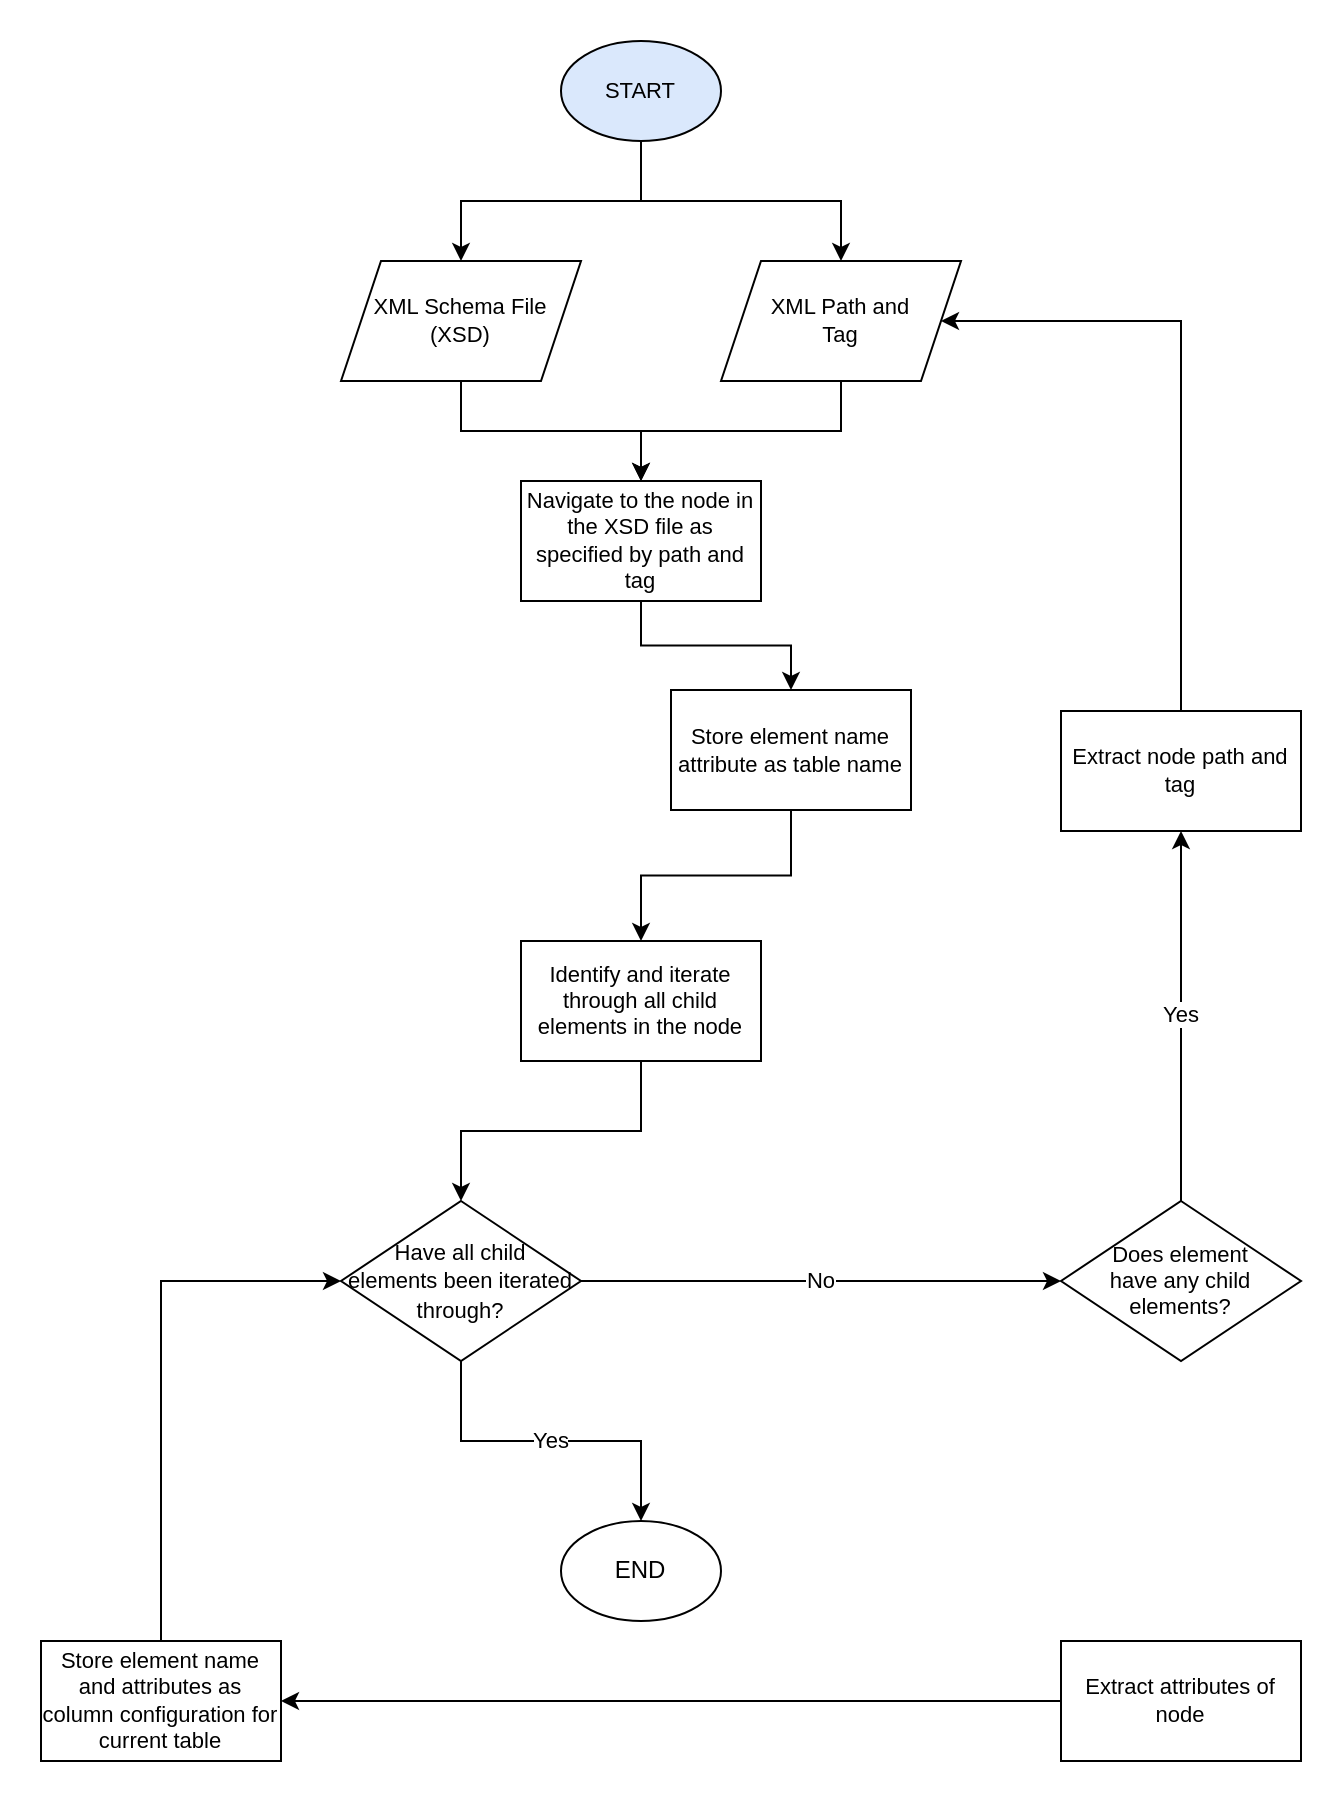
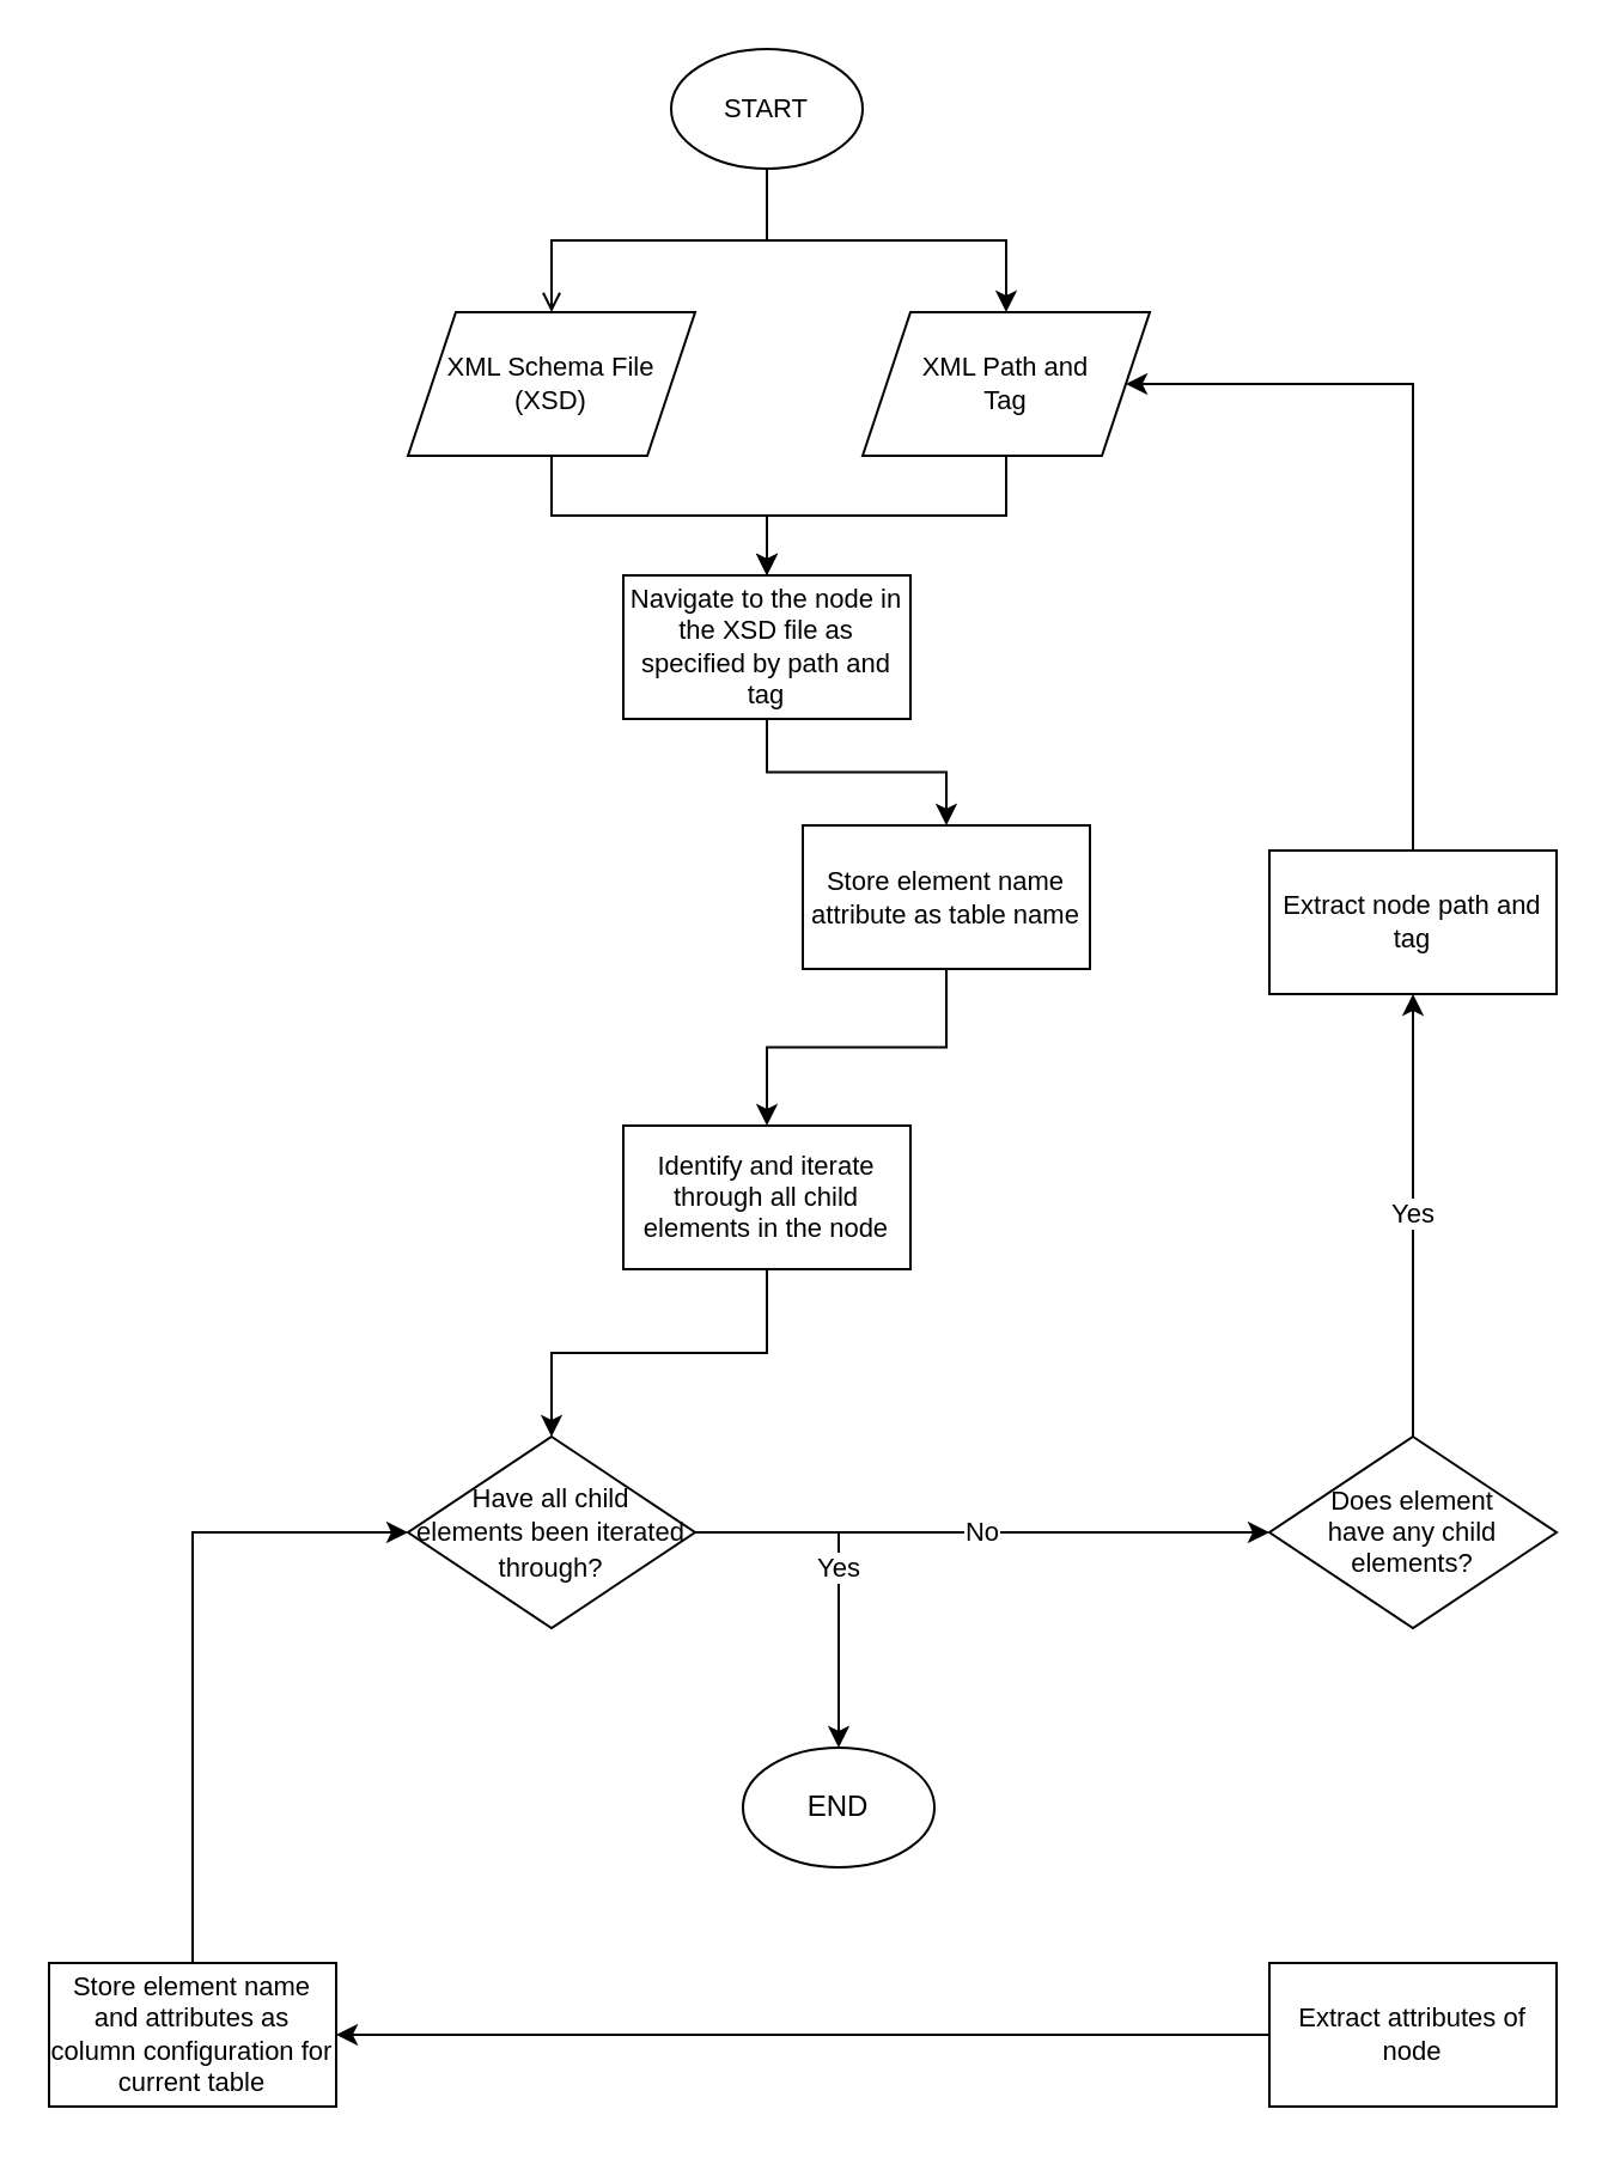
  <mxCell id="0" />
  <mxCell id="1" parent="0" />
- <mxCell id="2" style="edgeStyle=orthogonalEdgeStyle;rounded=0;orthogonalLoop=1;jettySize=auto;html=1;fontSize=11;" edge="1" parent="1" source="4" target="6"><mxGeometry relative="1" as="geometry" /></mxCell>
+ <mxCell id="2" style="edgeStyle=orthogonalEdgeStyle;rounded=0;orthogonalLoop=1;jettySize=auto;html=1;fontSize=11;endArrow=open;" edge="1" parent="1" source="4" target="6"><mxGeometry relative="1" as="geometry" /></mxCell>
  <mxCell id="3" style="edgeStyle=orthogonalEdgeStyle;rounded=0;orthogonalLoop=1;jettySize=auto;html=1;fontSize=11;" edge="1" parent="1" source="4" target="8"><mxGeometry relative="1" as="geometry" /></mxCell>
- <mxCell id="4" value="START" style="ellipse;whiteSpace=wrap;html=1;fontSize=11;fillColor=#dae8fc;" parent="1" vertex="1"><mxGeometry x="280" y="20" width="80" height="50" as="geometry" /></mxCell>
+ <mxCell id="4" value="START" style="ellipse;whiteSpace=wrap;html=1;fontSize=11;" parent="1" vertex="1"><mxGeometry x="280" y="20" width="80" height="50" as="geometry" /></mxCell>
  <mxCell id="5" style="edgeStyle=orthogonalEdgeStyle;rounded=0;orthogonalLoop=1;jettySize=auto;html=1;fontSize=11;" edge="1" parent="1" source="6" target="10"><mxGeometry relative="1" as="geometry" /></mxCell>
  <mxCell id="6" value="XML Schema File&lt;br style=&quot;font-size: 11px;&quot;&gt;(XSD)" style="shape=parallelogram;perimeter=parallelogramPerimeter;whiteSpace=wrap;html=1;fixedSize=1;fontSize=11;" parent="1" vertex="1"><mxGeometry x="170" y="130" width="120" height="60" as="geometry" /></mxCell>
  <mxCell id="7" style="edgeStyle=orthogonalEdgeStyle;rounded=0;orthogonalLoop=1;jettySize=auto;html=1;entryX=0.5;entryY=0;entryDx=0;entryDy=0;fontSize=11;" edge="1" parent="1" source="8" target="10"><mxGeometry relative="1" as="geometry" /></mxCell>
  <mxCell id="8" value="XML Path and &lt;br style=&quot;font-size: 11px;&quot;&gt;Tag" style="shape=parallelogram;perimeter=parallelogramPerimeter;whiteSpace=wrap;html=1;fixedSize=1;fontSize=11;" parent="1" vertex="1"><mxGeometry x="360" y="130" width="120" height="60" as="geometry" /></mxCell>
  <mxCell id="9" style="edgeStyle=orthogonalEdgeStyle;rounded=0;orthogonalLoop=1;jettySize=auto;html=1;entryX=0.5;entryY=0;entryDx=0;entryDy=0;fontSize=11;" edge="1" parent="1" source="10" target="12"><mxGeometry relative="1" as="geometry" /></mxCell>
  <mxCell id="10" value="Navigate to the node in the XSD file as specified by path and tag" style="rounded=0;whiteSpace=wrap;html=1;fontSize=11;" parent="1" vertex="1"><mxGeometry x="260" y="240" width="120" height="60" as="geometry" /></mxCell>
  <mxCell id="11" style="edgeStyle=orthogonalEdgeStyle;rounded=0;orthogonalLoop=1;jettySize=auto;html=1;entryX=0.5;entryY=0;entryDx=0;entryDy=0;fontSize=11;" edge="1" parent="1" source="12" target="14"><mxGeometry relative="1" as="geometry" /></mxCell>
  <mxCell id="12" value="Store element name attribute as table name" style="rounded=0;whiteSpace=wrap;html=1;fontSize=11;" parent="1" vertex="1"><mxGeometry x="335" y="344.5" width="120" height="60" as="geometry" /></mxCell>
  <mxCell id="13" style="edgeStyle=orthogonalEdgeStyle;rounded=0;orthogonalLoop=1;jettySize=auto;html=1;fontSize=11;" edge="1" parent="1" source="14" target="17"><mxGeometry relative="1" as="geometry" /></mxCell>
  <mxCell id="14" value="Identify and iterate through all child elements in the node" style="rounded=0;whiteSpace=wrap;html=1;fontSize=11;" parent="1" vertex="1"><mxGeometry x="260" y="470" width="120" height="60" as="geometry" /></mxCell>
  <mxCell id="15" value="No" style="edgeStyle=orthogonalEdgeStyle;rounded=0;orthogonalLoop=1;jettySize=auto;html=1;entryX=0;entryY=0.5;entryDx=0;entryDy=0;fontSize=11;" edge="1" parent="1" source="17" target="26"><mxGeometry relative="1" as="geometry" /></mxCell>
  <mxCell id="16" value="Yes" style="edgeStyle=orthogonalEdgeStyle;rounded=0;orthogonalLoop=1;jettySize=auto;html=1;entryX=0.5;entryY=0;entryDx=0;entryDy=0;fontSize=11;" edge="1" parent="1" source="17" target="24"><mxGeometry relative="1" as="geometry" /></mxCell>
  <mxCell id="17" value="&lt;font style=&quot;font-size: 11px&quot;&gt;Have all child &lt;br&gt;elements been iterated &lt;br&gt;through?&lt;/font&gt;" style="rhombus;whiteSpace=wrap;html=1;" parent="1" vertex="1"><mxGeometry x="170" y="600" width="120" height="80" as="geometry" /></mxCell>
  <mxCell id="18" style="edgeStyle=orthogonalEdgeStyle;rounded=0;orthogonalLoop=1;jettySize=auto;html=1;fontSize=11;" edge="1" parent="1" source="19" target="23"><mxGeometry relative="1" as="geometry" /></mxCell>
  <mxCell id="19" value="Extract attributes of node" style="rounded=0;whiteSpace=wrap;html=1;fontSize=11;" parent="1" vertex="1"><mxGeometry x="530" y="820" width="120" height="60" as="geometry" /></mxCell>
  <mxCell id="20" style="edgeStyle=orthogonalEdgeStyle;rounded=0;orthogonalLoop=1;jettySize=auto;html=1;entryX=1;entryY=0.5;entryDx=0;entryDy=0;fontSize=11;" edge="1" parent="1" source="21" target="8"><mxGeometry relative="1" as="geometry"><Array as="points"><mxPoint x="590" y="160" /></Array></mxGeometry></mxCell>
  <mxCell id="21" value="Extract node path and tag" style="rounded=0;whiteSpace=wrap;html=1;fontSize=11;" parent="1" vertex="1"><mxGeometry x="530" y="355" width="120" height="60" as="geometry" /></mxCell>
  <mxCell id="22" style="edgeStyle=orthogonalEdgeStyle;rounded=0;orthogonalLoop=1;jettySize=auto;html=1;entryX=0;entryY=0.5;entryDx=0;entryDy=0;fontSize=11;" edge="1" parent="1" source="23" target="17"><mxGeometry relative="1" as="geometry"><Array as="points"><mxPoint x="80" y="640" /></Array></mxGeometry></mxCell>
  <mxCell id="23" value="Store element name and attributes as column configuration for current table" style="rounded=0;whiteSpace=wrap;html=1;fontSize=11;" parent="1" vertex="1"><mxGeometry x="20" y="820" width="120" height="60" as="geometry" /></mxCell>
- <mxCell id="24" value="END" style="ellipse;whiteSpace=wrap;html=1;" vertex="1" parent="1"><mxGeometry x="280" y="760" width="80" height="50" as="geometry" /></mxCell>
+ <mxCell id="24" value="END" style="ellipse;whiteSpace=wrap;html=1;" vertex="1" parent="1"><mxGeometry x="310" y="730" width="80" height="50" as="geometry" /></mxCell>
  <mxCell id="25" value="Yes" style="edgeStyle=orthogonalEdgeStyle;rounded=0;orthogonalLoop=1;jettySize=auto;html=1;fontSize=11;" edge="1" parent="1" source="26" target="21"><mxGeometry relative="1" as="geometry" /></mxCell>
  <mxCell id="26" value="Does element &lt;br style=&quot;font-size: 11px;&quot;&gt;have any child elements?" style="rhombus;whiteSpace=wrap;html=1;fontSize=11;" vertex="1" parent="1"><mxGeometry x="530" y="600" width="120" height="80" as="geometry" /></mxCell>
